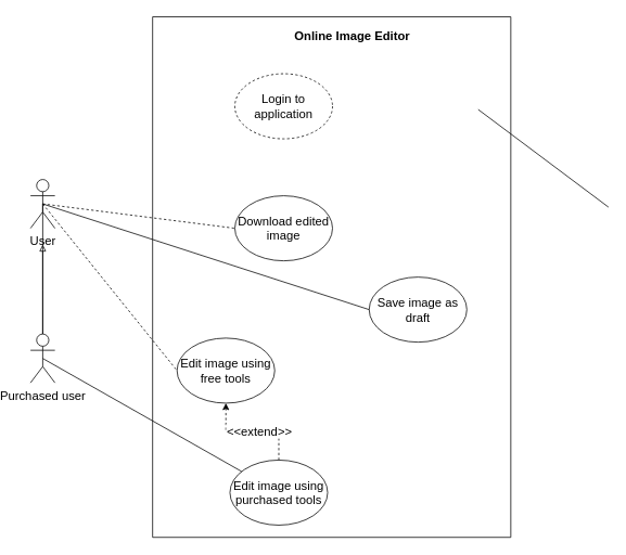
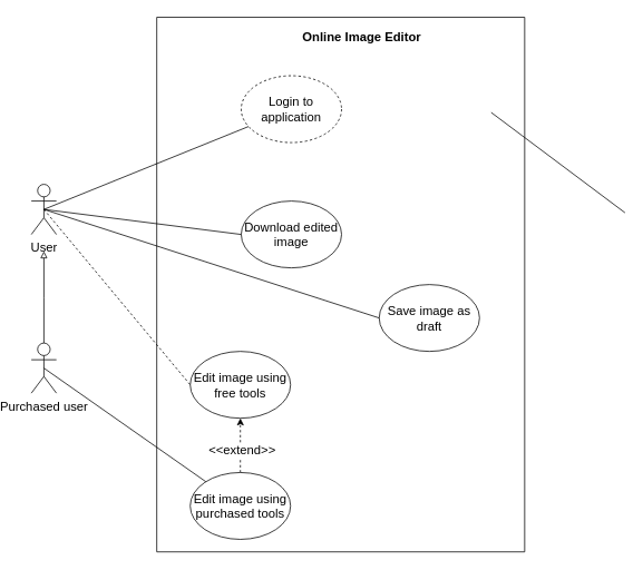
  <mxCell id="0" />
  <mxCell id="1" parent="0" />
  <mxCell id="2" value="" style="swimlane;startSize=0;fontSize=15;" vertex="1" parent="1"><mxGeometry x="170" y="20" width="440" height="640" as="geometry"><mxRectangle x="320" y="80" width="50" height="40" as="alternateBounds" /></mxGeometry></mxCell>
  <mxCell id="3" value="&lt;b style=&quot;font-size: 15px;&quot;&gt;&lt;font style=&quot;font-size: 15px;&quot;&gt;Online Image Editor&lt;/font&gt;&lt;/b&gt;" style="text;html=1;align=center;verticalAlign=middle;resizable=0;points=[];autosize=1;strokeColor=none;fillColor=none;fontSize=15;" vertex="1" parent="2"><mxGeometry x="160" y="8" width="170" height="30" as="geometry" /></mxCell>
  <mxCell id="4" value="Login to application" style="ellipse;whiteSpace=wrap;html=1;fontSize=15;dashed=1;" vertex="1" parent="2"><mxGeometry x="101" y="70" width="120" height="80" as="geometry" /></mxCell>
  <mxCell id="5" value="Download edited image" style="ellipse;whiteSpace=wrap;html=1;fontSize=15;" vertex="1" parent="2"><mxGeometry x="101" y="220" width="120" height="80" as="geometry" /></mxCell>
  <mxCell id="6" value="Save image as draft" style="ellipse;whiteSpace=wrap;html=1;fontSize=15;" vertex="1" parent="2"><mxGeometry x="266" y="320" width="120" height="80" as="geometry" /></mxCell>
- <mxCell id="7" value="Edit image using free tools" style="ellipse;whiteSpace=wrap;html=1;fontSize=15;" vertex="1" parent="2"><mxGeometry x="30" y="395" width="120" height="80" as="geometry" /></mxCell>
+ <mxCell id="7" value="Edit image using free tools" style="ellipse;whiteSpace=wrap;html=1;fontSize=15;" vertex="1" parent="2"><mxGeometry x="40" y="400" width="120" height="80" as="geometry" /></mxCell>
  <mxCell id="8" style="edgeStyle=orthogonalEdgeStyle;rounded=0;orthogonalLoop=1;jettySize=auto;html=1;exitX=0.5;exitY=0;exitDx=0;exitDy=0;entryX=0.5;entryY=1;entryDx=0;entryDy=0;dashed=1;fontSize=15;" edge="1" parent="2" source="10" target="7"><mxGeometry relative="1" as="geometry" /></mxCell>
  <mxCell id="9" value="&amp;lt;&amp;lt;extend&amp;gt;&amp;gt;" style="edgeLabel;html=1;align=center;verticalAlign=middle;resizable=0;points=[];fontSize=15;" vertex="1" connectable="0" parent="8"><mxGeometry x="-0.13" y="-2" relative="1" as="geometry"><mxPoint x="-1" as="offset" /></mxGeometry></mxCell>
- <mxCell id="10" value="Edit image using purchased tools" style="ellipse;whiteSpace=wrap;html=1;fontSize=15;" vertex="1" parent="2"><mxGeometry x="95" y="545" width="120" height="80" as="geometry" /></mxCell>
- <mxCell id="11" style="rounded=0;orthogonalLoop=1;jettySize=auto;html=1;exitX=0.5;exitY=0.5;exitDx=0;exitDy=0;exitPerimeter=0;endArrow=none;endFill=0;fontSize=15;" edge="1" parent="1" source="15" target="18"><mxGeometry relative="1" as="geometry" /></mxCell>
+ <mxCell id="10" value="Edit image using purchased tools" style="ellipse;whiteSpace=wrap;html=1;fontSize=15;" vertex="1" parent="2"><mxGeometry x="40" y="545" width="120" height="80" as="geometry" /></mxCell>
+ <mxCell id="11" style="rounded=0;orthogonalLoop=1;jettySize=auto;html=1;exitX=0.5;exitY=0.5;exitDx=0;exitDy=0;exitPerimeter=0;endArrow=none;endFill=0;fontSize=15;" edge="1" parent="1" source="15" target="4"><mxGeometry relative="1" as="geometry" /></mxCell>
  <mxCell id="12" style="rounded=0;orthogonalLoop=1;jettySize=auto;html=1;exitX=0.5;exitY=0.5;exitDx=0;exitDy=0;exitPerimeter=0;entryX=0;entryY=0.5;entryDx=0;entryDy=0;endArrow=none;endFill=0;fontSize=15;dashed=1;" edge="1" parent="1" source="15" target="7"><mxGeometry relative="1" as="geometry" /></mxCell>
- <mxCell id="13" style="rounded=0;orthogonalLoop=1;jettySize=auto;html=1;exitX=0.5;exitY=0.5;exitDx=0;exitDy=0;exitPerimeter=0;entryX=0;entryY=0.5;entryDx=0;entryDy=0;endArrow=none;endFill=0;fontSize=15;dashed=1;" edge="1" parent="1" source="15" target="5"><mxGeometry relative="1" as="geometry" /></mxCell>
+ <mxCell id="13" style="rounded=0;orthogonalLoop=1;jettySize=auto;html=1;exitX=0.5;exitY=0.5;exitDx=0;exitDy=0;exitPerimeter=0;entryX=0;entryY=0.5;entryDx=0;entryDy=0;endArrow=none;endFill=0;fontSize=15;" edge="1" parent="1" source="15" target="5"><mxGeometry relative="1" as="geometry" /></mxCell>
  <mxCell id="14" style="rounded=0;orthogonalLoop=1;jettySize=auto;html=1;exitX=0.5;exitY=0.5;exitDx=0;exitDy=0;exitPerimeter=0;entryX=0;entryY=0.5;entryDx=0;entryDy=0;endArrow=none;endFill=0;fontSize=15;" edge="1" parent="1" source="15" target="6"><mxGeometry relative="1" as="geometry" /></mxCell>
  <mxCell id="15" value="User" style="shape=umlActor;verticalLabelPosition=bottom;verticalAlign=top;html=1;outlineConnect=0;fontSize=15;" vertex="1" parent="1"><mxGeometry x="20" y="220" width="30" height="60" as="geometry" /></mxCell>
  <mxCell id="16" style="rounded=0;orthogonalLoop=1;jettySize=auto;html=1;exitX=0.5;exitY=0.5;exitDx=0;exitDy=0;exitPerimeter=0;endArrow=none;endFill=0;fontSize=15;" edge="1" parent="1" source="18" target="10"><mxGeometry relative="1" as="geometry" /></mxCell>
  <mxCell id="17" style="edgeStyle=orthogonalEdgeStyle;rounded=0;orthogonalLoop=1;jettySize=auto;html=1;endArrow=block;endFill=0;strokeWidth=1;fontSize=15;" edge="1" parent="1" source="18"><mxGeometry relative="1" as="geometry"><mxPoint x="35" y="300" as="targetPoint" /><mxPoint x="35" y="390" as="sourcePoint" /></mxGeometry></mxCell>
  <mxCell id="18" value="Purchased user" style="shape=umlActor;verticalLabelPosition=bottom;verticalAlign=top;html=1;outlineConnect=0;fontSize=15;" vertex="1" parent="1"><mxGeometry x="20" y="410" width="30" height="60" as="geometry" /></mxCell>
  <mxCell id="19" style="rounded=0;orthogonalLoop=1;jettySize=auto;html=1;entryX=1;entryY=0.5;entryDx=0;entryDy=0;exitX=0;exitY=0.333;exitDx=0;exitDy=0;exitPerimeter=0;endArrow=none;endFill=0;fontSize=15;" edge="1" parent="1"><mxGeometry relative="1" as="geometry"><mxPoint x="730" y="254" as="sourcePoint" /><mxPoint x="570" y="134" as="targetPoint" /></mxGeometry></mxCell>
  <mxCell id="20" style="rounded=0;orthogonalLoop=1;jettySize=auto;html=1;exitX=0;exitY=0.333;exitDx=0;exitDy=0;exitPerimeter=0;entryX=1;entryY=0.5;entryDx=0;entryDy=0;endArrow=none;endFill=0;fontSize=15;" edge="1" parent="1"><mxGeometry relative="1" as="geometry"><mxPoint x="570" y="240" as="targetPoint" /></mxGeometry></mxCell>
